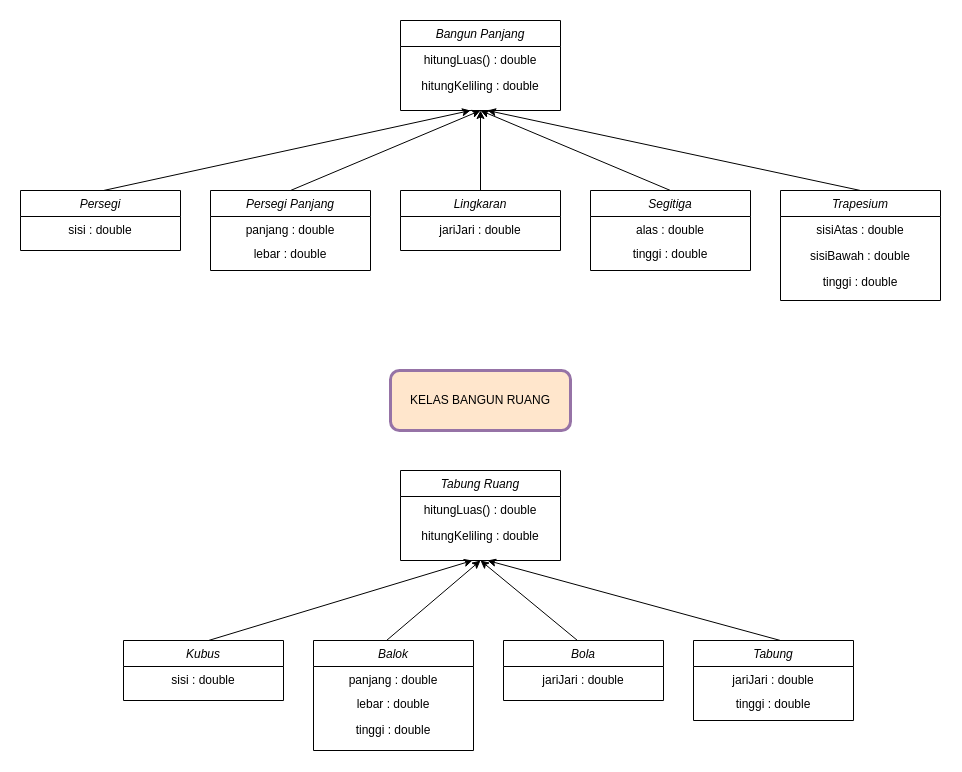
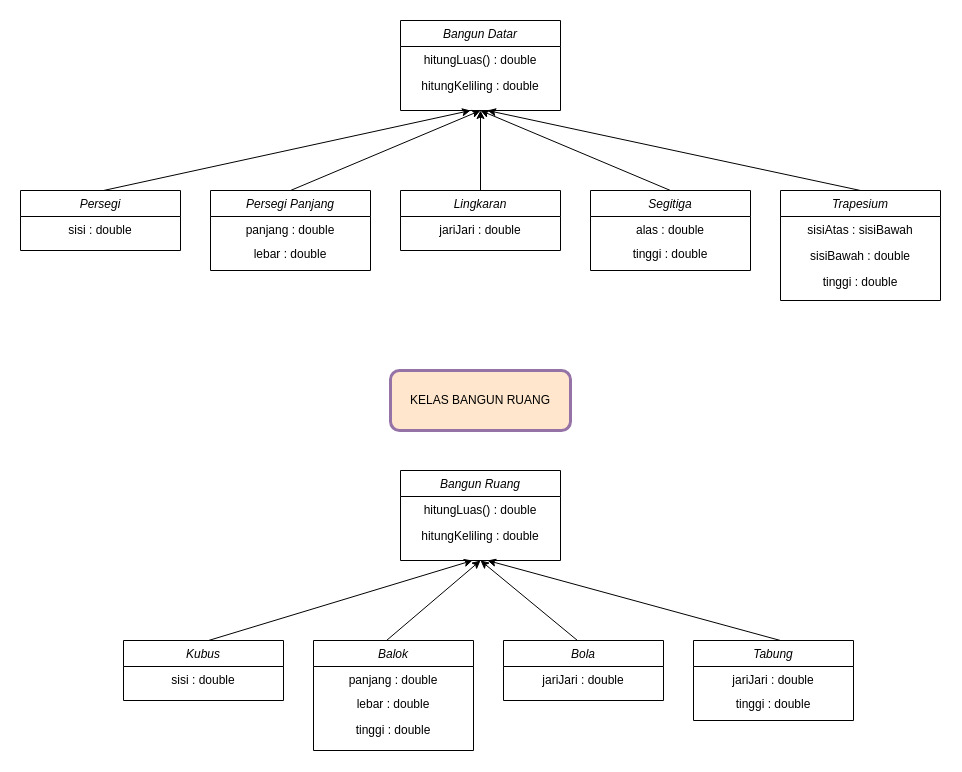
  <mxCell id="0" />
  <mxCell id="1" parent="0" />
- <mxCell id="2" value="Bangun Panjang" style="swimlane;fontStyle=2;align=center;verticalAlign=top;childLayout=stackLayout;horizontal=1;startSize=26;horizontalStack=0;resizeParent=1;resizeLast=0;collapsible=1;marginBottom=0;rounded=0;shadow=0;strokeWidth=1;" vertex="1" parent="1"><mxGeometry x="400" y="20" width="160" height="90" as="geometry"><mxRectangle x="230" y="140" width="160" height="26" as="alternateBounds" /></mxGeometry></mxCell>
+ <mxCell id="2" value="Bangun Datar" style="swimlane;fontStyle=2;align=center;verticalAlign=top;childLayout=stackLayout;horizontal=1;startSize=26;horizontalStack=0;resizeParent=1;resizeLast=0;collapsible=1;marginBottom=0;rounded=0;shadow=0;strokeWidth=1;" vertex="1" parent="1"><mxGeometry x="400" y="20" width="160" height="90" as="geometry"><mxRectangle x="230" y="140" width="160" height="26" as="alternateBounds" /></mxGeometry></mxCell>
  <mxCell id="3" value="hitungLuas() : double" style="text;align=center;verticalAlign=top;spacingLeft=4;spacingRight=4;overflow=hidden;rotatable=0;points=[[0,0.5],[1,0.5]];portConstraint=eastwest;" vertex="1" parent="2"><mxGeometry y="26" width="160" height="26" as="geometry" /></mxCell>
  <mxCell id="4" value="hitungKeliling : double" style="text;align=center;verticalAlign=top;spacingLeft=4;spacingRight=4;overflow=hidden;rotatable=0;points=[[0,0.5],[1,0.5]];portConstraint=eastwest;rounded=0;shadow=0;html=0;" vertex="1" parent="2"><mxGeometry y="52" width="160" height="28" as="geometry" /></mxCell>
  <mxCell id="5" value="Persegi" style="swimlane;fontStyle=2;align=center;verticalAlign=top;childLayout=stackLayout;horizontal=1;startSize=26;horizontalStack=0;resizeParent=1;resizeLast=0;collapsible=1;marginBottom=0;rounded=0;shadow=0;strokeWidth=1;" vertex="1" parent="1"><mxGeometry x="20" y="190" width="160" height="60" as="geometry"><mxRectangle x="230" y="140" width="160" height="26" as="alternateBounds" /></mxGeometry></mxCell>
  <mxCell id="6" value="sisi : double" style="text;align=center;verticalAlign=top;spacingLeft=4;spacingRight=4;overflow=hidden;rotatable=0;points=[[0,0.5],[1,0.5]];portConstraint=eastwest;" vertex="1" parent="5"><mxGeometry y="26" width="160" height="26" as="geometry" /></mxCell>
  <mxCell id="7" value="Lingkaran" style="swimlane;fontStyle=2;align=center;verticalAlign=top;childLayout=stackLayout;horizontal=1;startSize=26;horizontalStack=0;resizeParent=1;resizeLast=0;collapsible=1;marginBottom=0;rounded=0;shadow=0;strokeWidth=1;" vertex="1" parent="1"><mxGeometry x="400" y="190" width="160" height="60" as="geometry"><mxRectangle x="230" y="140" width="160" height="26" as="alternateBounds" /></mxGeometry></mxCell>
  <mxCell id="8" value="jariJari : double" style="text;align=center;verticalAlign=top;spacingLeft=4;spacingRight=4;overflow=hidden;rotatable=0;points=[[0,0.5],[1,0.5]];portConstraint=eastwest;" vertex="1" parent="7"><mxGeometry y="26" width="160" height="26" as="geometry" /></mxCell>
  <mxCell id="9" value="Persegi Panjang" style="swimlane;fontStyle=2;align=center;verticalAlign=top;childLayout=stackLayout;horizontal=1;startSize=26;horizontalStack=0;resizeParent=1;resizeLast=0;collapsible=1;marginBottom=0;rounded=0;shadow=0;strokeWidth=1;" vertex="1" parent="1"><mxGeometry x="210" y="190" width="160" height="80" as="geometry"><mxRectangle x="230" y="140" width="160" height="26" as="alternateBounds" /></mxGeometry></mxCell>
  <mxCell id="10" value="panjang : double&#10;" style="text;align=center;verticalAlign=top;spacingLeft=4;spacingRight=4;overflow=hidden;rotatable=0;points=[[0,0.5],[1,0.5]];portConstraint=eastwest;" vertex="1" parent="9"><mxGeometry y="26" width="160" height="24" as="geometry" /></mxCell>
  <mxCell id="11" value="lebar : double" style="text;align=center;verticalAlign=top;spacingLeft=4;spacingRight=4;overflow=hidden;rotatable=0;points=[[0,0.5],[1,0.5]];portConstraint=eastwest;" vertex="1" parent="9"><mxGeometry y="50" width="160" height="26" as="geometry" /></mxCell>
  <mxCell id="12" value="Trapesium" style="swimlane;fontStyle=2;align=center;verticalAlign=top;childLayout=stackLayout;horizontal=1;startSize=26;horizontalStack=0;resizeParent=1;resizeLast=0;collapsible=1;marginBottom=0;rounded=0;shadow=0;strokeWidth=1;" vertex="1" parent="1"><mxGeometry x="780" y="190" width="160" height="110" as="geometry"><mxRectangle x="230" y="140" width="160" height="26" as="alternateBounds" /></mxGeometry></mxCell>
- <mxCell id="13" value="sisiAtas : double" style="text;align=center;verticalAlign=top;spacingLeft=4;spacingRight=4;overflow=hidden;rotatable=0;points=[[0,0.5],[1,0.5]];portConstraint=eastwest;" vertex="1" parent="12"><mxGeometry y="26" width="160" height="26" as="geometry" /></mxCell>
+ <mxCell id="13" value="sisiAtas : sisiBawah" style="text;align=center;verticalAlign=top;spacingLeft=4;spacingRight=4;overflow=hidden;rotatable=0;points=[[0,0.5],[1,0.5]];portConstraint=eastwest;" vertex="1" parent="12"><mxGeometry y="26" width="160" height="26" as="geometry" /></mxCell>
  <mxCell id="14" value="sisiBawah : double" style="text;align=center;verticalAlign=top;spacingLeft=4;spacingRight=4;overflow=hidden;rotatable=0;points=[[0,0.5],[1,0.5]];portConstraint=eastwest;" vertex="1" parent="12"><mxGeometry y="52" width="160" height="26" as="geometry" /></mxCell>
  <mxCell id="15" value="tinggi : double" style="text;align=center;verticalAlign=top;spacingLeft=4;spacingRight=4;overflow=hidden;rotatable=0;points=[[0,0.5],[1,0.5]];portConstraint=eastwest;" vertex="1" parent="12"><mxGeometry y="78" width="160" height="26" as="geometry" /></mxCell>
  <mxCell id="16" value="Segitiga" style="swimlane;fontStyle=2;align=center;verticalAlign=top;childLayout=stackLayout;horizontal=1;startSize=26;horizontalStack=0;resizeParent=1;resizeLast=0;collapsible=1;marginBottom=0;rounded=0;shadow=0;strokeWidth=1;" vertex="1" parent="1"><mxGeometry x="590" y="190" width="160" height="80" as="geometry"><mxRectangle x="230" y="140" width="160" height="26" as="alternateBounds" /></mxGeometry></mxCell>
  <mxCell id="17" value="alas : double&#10;" style="text;align=center;verticalAlign=top;spacingLeft=4;spacingRight=4;overflow=hidden;rotatable=0;points=[[0,0.5],[1,0.5]];portConstraint=eastwest;" vertex="1" parent="16"><mxGeometry y="26" width="160" height="24" as="geometry" /></mxCell>
  <mxCell id="18" value="tinggi : double" style="text;align=center;verticalAlign=top;spacingLeft=4;spacingRight=4;overflow=hidden;rotatable=0;points=[[0,0.5],[1,0.5]];portConstraint=eastwest;" vertex="1" parent="16"><mxGeometry y="50" width="160" height="26" as="geometry" /></mxCell>
  <mxCell id="19" value="" style="endArrow=classic;html=1;rounded=0;exitX=0.5;exitY=0;exitDx=0;exitDy=0;" edge="1" parent="1"><mxGeometry width="50" height="50" relative="1" as="geometry"><mxPoint x="103" y="190" as="sourcePoint" /><mxPoint x="470" y="110" as="targetPoint" /></mxGeometry></mxCell>
  <mxCell id="20" value="" style="endArrow=classic;html=1;rounded=0;exitX=0.5;exitY=0;exitDx=0;exitDy=0;entryX=0.5;entryY=1;entryDx=0;entryDy=0;" edge="1" parent="1" target="2"><mxGeometry width="50" height="50" relative="1" as="geometry"><mxPoint x="290" y="190" as="sourcePoint" /><mxPoint x="480" y="110" as="targetPoint" /></mxGeometry></mxCell>
  <mxCell id="21" value="" style="endArrow=classic;html=1;rounded=0;exitX=0.5;exitY=0;exitDx=0;exitDy=0;" edge="1" parent="1"><mxGeometry width="50" height="50" relative="1" as="geometry"><mxPoint x="480" y="190" as="sourcePoint" /><mxPoint x="480" y="110" as="targetPoint" /></mxGeometry></mxCell>
  <mxCell id="22" value="" style="endArrow=classic;html=1;rounded=0;exitX=0.5;exitY=0;exitDx=0;exitDy=0;entryX=0.5;entryY=1;entryDx=0;entryDy=0;" edge="1" parent="1" target="2"><mxGeometry width="50" height="50" relative="1" as="geometry"><mxPoint x="670" y="190" as="sourcePoint" /><mxPoint x="860" y="110" as="targetPoint" /></mxGeometry></mxCell>
  <mxCell id="23" value="" style="endArrow=classic;html=1;rounded=0;exitX=0.5;exitY=0;exitDx=0;exitDy=0;" edge="1" parent="1"><mxGeometry width="50" height="50" relative="1" as="geometry"><mxPoint x="860" y="190" as="sourcePoint" /><mxPoint x="487" y="110" as="targetPoint" /></mxGeometry></mxCell>
- <mxCell id="24" value="Tabung Ruang" style="swimlane;fontStyle=2;align=center;verticalAlign=top;childLayout=stackLayout;horizontal=1;startSize=26;horizontalStack=0;resizeParent=1;resizeLast=0;collapsible=1;marginBottom=0;rounded=0;shadow=0;strokeWidth=1;" vertex="1" parent="1"><mxGeometry x="400" y="470" width="160" height="90" as="geometry"><mxRectangle x="230" y="140" width="160" height="26" as="alternateBounds" /></mxGeometry></mxCell>
+ <mxCell id="24" value="Bangun Ruang" style="swimlane;fontStyle=2;align=center;verticalAlign=top;childLayout=stackLayout;horizontal=1;startSize=26;horizontalStack=0;resizeParent=1;resizeLast=0;collapsible=1;marginBottom=0;rounded=0;shadow=0;strokeWidth=1;" vertex="1" parent="1"><mxGeometry x="400" y="470" width="160" height="90" as="geometry"><mxRectangle x="230" y="140" width="160" height="26" as="alternateBounds" /></mxGeometry></mxCell>
  <mxCell id="25" value="hitungLuas() : double" style="text;align=center;verticalAlign=top;spacingLeft=4;spacingRight=4;overflow=hidden;rotatable=0;points=[[0,0.5],[1,0.5]];portConstraint=eastwest;" vertex="1" parent="24"><mxGeometry y="26" width="160" height="26" as="geometry" /></mxCell>
  <mxCell id="26" value="hitungKeliling : double" style="text;align=center;verticalAlign=top;spacingLeft=4;spacingRight=4;overflow=hidden;rotatable=0;points=[[0,0.5],[1,0.5]];portConstraint=eastwest;rounded=0;shadow=0;html=0;" vertex="1" parent="24"><mxGeometry y="52" width="160" height="28" as="geometry" /></mxCell>
  <mxCell id="27" value="Kubus" style="swimlane;fontStyle=2;align=center;verticalAlign=top;childLayout=stackLayout;horizontal=1;startSize=26;horizontalStack=0;resizeParent=1;resizeLast=0;collapsible=1;marginBottom=0;rounded=0;shadow=0;strokeWidth=1;" vertex="1" parent="1"><mxGeometry x="123" y="640" width="160" height="60" as="geometry"><mxRectangle x="230" y="140" width="160" height="26" as="alternateBounds" /></mxGeometry></mxCell>
  <mxCell id="28" value="sisi : double" style="text;align=center;verticalAlign=top;spacingLeft=4;spacingRight=4;overflow=hidden;rotatable=0;points=[[0,0.5],[1,0.5]];portConstraint=eastwest;" vertex="1" parent="27"><mxGeometry y="26" width="160" height="26" as="geometry" /></mxCell>
  <mxCell id="29" value="Bola" style="swimlane;fontStyle=2;align=center;verticalAlign=top;childLayout=stackLayout;horizontal=1;startSize=26;horizontalStack=0;resizeParent=1;resizeLast=0;collapsible=1;marginBottom=0;rounded=0;shadow=0;strokeWidth=1;" vertex="1" parent="1"><mxGeometry x="503" y="640" width="160" height="60" as="geometry"><mxRectangle x="230" y="140" width="160" height="26" as="alternateBounds" /></mxGeometry></mxCell>
  <mxCell id="30" value="jariJari : double" style="text;align=center;verticalAlign=top;spacingLeft=4;spacingRight=4;overflow=hidden;rotatable=0;points=[[0,0.5],[1,0.5]];portConstraint=eastwest;" vertex="1" parent="29"><mxGeometry y="26" width="160" height="26" as="geometry" /></mxCell>
  <mxCell id="31" value="Balok" style="swimlane;fontStyle=2;align=center;verticalAlign=top;childLayout=stackLayout;horizontal=1;startSize=26;horizontalStack=0;resizeParent=1;resizeLast=0;collapsible=1;marginBottom=0;rounded=0;shadow=0;strokeWidth=1;" vertex="1" parent="1"><mxGeometry x="313" y="640" width="160" height="110" as="geometry"><mxRectangle x="230" y="140" width="160" height="26" as="alternateBounds" /></mxGeometry></mxCell>
  <mxCell id="32" value="panjang : double&#10;" style="text;align=center;verticalAlign=top;spacingLeft=4;spacingRight=4;overflow=hidden;rotatable=0;points=[[0,0.5],[1,0.5]];portConstraint=eastwest;" vertex="1" parent="31"><mxGeometry y="26" width="160" height="24" as="geometry" /></mxCell>
  <mxCell id="33" value="lebar : double" style="text;align=center;verticalAlign=top;spacingLeft=4;spacingRight=4;overflow=hidden;rotatable=0;points=[[0,0.5],[1,0.5]];portConstraint=eastwest;" vertex="1" parent="31"><mxGeometry y="50" width="160" height="26" as="geometry" /></mxCell>
  <mxCell id="34" value="tinggi : double" style="text;align=center;verticalAlign=top;spacingLeft=4;spacingRight=4;overflow=hidden;rotatable=0;points=[[0,0.5],[1,0.5]];portConstraint=eastwest;" vertex="1" parent="31"><mxGeometry y="76" width="160" height="24" as="geometry" /></mxCell>
  <mxCell id="35" value="Tabung" style="swimlane;fontStyle=2;align=center;verticalAlign=top;childLayout=stackLayout;horizontal=1;startSize=26;horizontalStack=0;resizeParent=1;resizeLast=0;collapsible=1;marginBottom=0;rounded=0;shadow=0;strokeWidth=1;" vertex="1" parent="1"><mxGeometry x="693" y="640" width="160" height="80" as="geometry"><mxRectangle x="230" y="140" width="160" height="26" as="alternateBounds" /></mxGeometry></mxCell>
  <mxCell id="36" value="jariJari : double&#10;" style="text;align=center;verticalAlign=top;spacingLeft=4;spacingRight=4;overflow=hidden;rotatable=0;points=[[0,0.5],[1,0.5]];portConstraint=eastwest;" vertex="1" parent="35"><mxGeometry y="26" width="160" height="24" as="geometry" /></mxCell>
  <mxCell id="37" value="tinggi : double" style="text;align=center;verticalAlign=top;spacingLeft=4;spacingRight=4;overflow=hidden;rotatable=0;points=[[0,0.5],[1,0.5]];portConstraint=eastwest;" vertex="1" parent="35"><mxGeometry y="50" width="160" height="26" as="geometry" /></mxCell>
  <mxCell id="38" value="KELAS BANGUN RUANG" style="rounded=1;whiteSpace=wrap;html=1;fillColor=#ffe6cc;strokeColor=#9673a6;strokeWidth=3;" vertex="1" parent="1"><mxGeometry x="390" y="370" width="180" height="60" as="geometry" /></mxCell>
  <mxCell id="39" value="" style="endArrow=classic;html=1;rounded=0;exitX=0.5;exitY=0;exitDx=0;exitDy=0;" edge="1" parent="1"><mxGeometry width="50" height="50" relative="1" as="geometry"><mxPoint x="208" y="640" as="sourcePoint" /><mxPoint x="472" y="560" as="targetPoint" /></mxGeometry></mxCell>
  <mxCell id="40" value="" style="endArrow=classic;html=1;rounded=0;exitX=0.5;exitY=0;exitDx=0;exitDy=0;entryX=0.5;entryY=1;entryDx=0;entryDy=0;" edge="1" parent="1" target="24"><mxGeometry width="50" height="50" relative="1" as="geometry"><mxPoint x="386" y="640" as="sourcePoint" /><mxPoint x="663" y="560" as="targetPoint" /></mxGeometry></mxCell>
  <mxCell id="41" value="" style="endArrow=classic;html=1;rounded=0;exitX=0.5;exitY=0;exitDx=0;exitDy=0;entryX=0.5;entryY=1;entryDx=0;entryDy=0;" edge="1" parent="1" target="24"><mxGeometry width="50" height="50" relative="1" as="geometry"><mxPoint x="577" y="640" as="sourcePoint" /><mxPoint x="671" y="560" as="targetPoint" /></mxGeometry></mxCell>
  <mxCell id="42" value="" style="endArrow=classic;html=1;rounded=0;exitX=0.5;exitY=0;exitDx=0;exitDy=0;" edge="1" parent="1"><mxGeometry width="50" height="50" relative="1" as="geometry"><mxPoint x="780" y="640" as="sourcePoint" /><mxPoint x="487" y="560" as="targetPoint" /></mxGeometry></mxCell>
